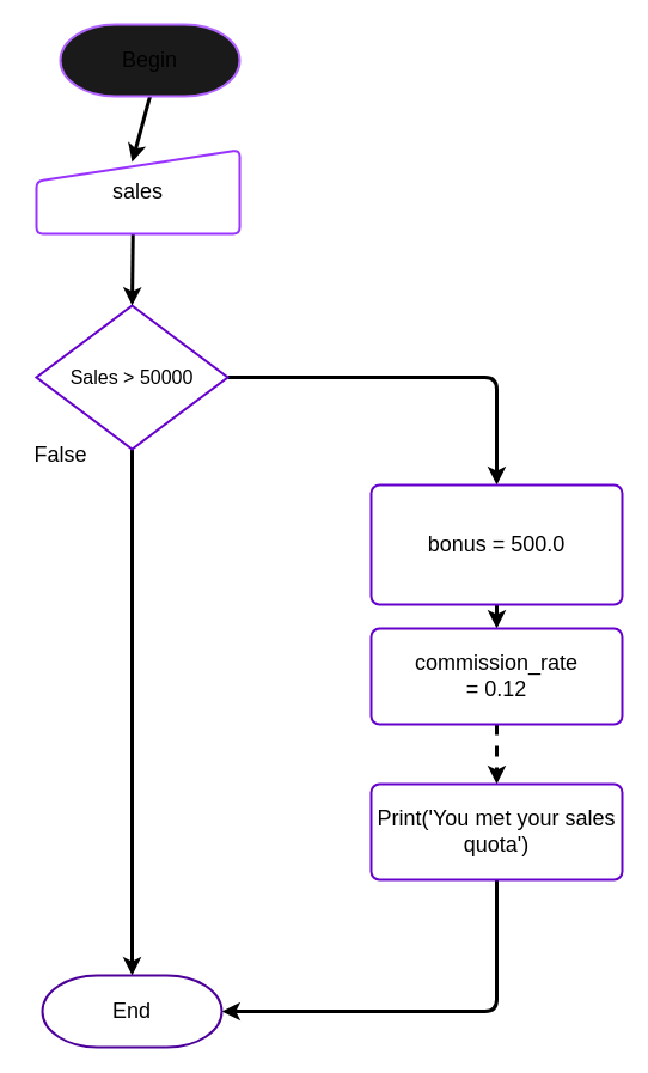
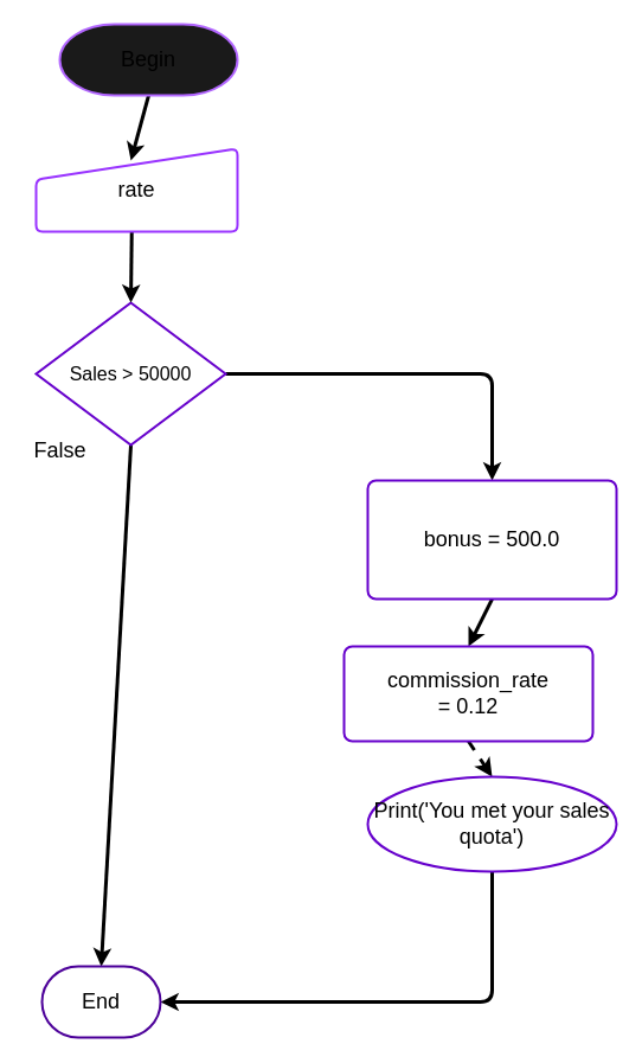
  <mxCell id="0" />
  <mxCell id="1" parent="0" />
  <mxCell id="2" style="edgeStyle=none;html=1;exitX=0.5;exitY=1;exitDx=0;exitDy=0;exitPerimeter=0;fontSize=18;strokeWidth=3;" edge="1" parent="1" source="3"><mxGeometry relative="1" as="geometry"><mxPoint x="110" y="135" as="targetPoint" /></mxGeometry></mxCell>
  <mxCell id="3" value="&lt;font style=&quot;font-size: 18px&quot;&gt;Begin&lt;/font&gt;" style="strokeWidth=2;html=1;shape=mxgraph.flowchart.terminator;whiteSpace=wrap;fillColor=#1A1A1A;strokeColor=#B266FF;" vertex="1" parent="1"><mxGeometry x="50" y="20" width="150" height="60" as="geometry" /></mxCell>
  <mxCell id="4" style="edgeStyle=none;html=1;exitX=0.5;exitY=1;exitDx=0;exitDy=0;exitPerimeter=0;entryX=0.5;entryY=0;entryDx=0;entryDy=0;entryPerimeter=0;fontSize=18;strokeWidth=3;" edge="1" parent="1" source="6" target="13"><mxGeometry relative="1" as="geometry" /></mxCell>
  <mxCell id="5" style="edgeStyle=none;html=1;exitX=1;exitY=0.5;exitDx=0;exitDy=0;exitPerimeter=0;entryX=0.5;entryY=0;entryDx=0;entryDy=0;fontSize=18;strokeWidth=3;" edge="1" parent="1" source="6" target="8"><mxGeometry relative="1" as="geometry"><Array as="points"><mxPoint x="415" y="315" /></Array></mxGeometry></mxCell>
  <mxCell id="6" value="&lt;font size=&quot;3&quot;&gt;Sales &amp;gt; 50000&lt;/font&gt;" style="strokeWidth=2;html=1;shape=mxgraph.flowchart.decision;whiteSpace=wrap;strokeColor=#6600CC;" vertex="1" parent="1"><mxGeometry x="30" y="255" width="160" height="120" as="geometry" /></mxCell>
  <mxCell id="7" style="edgeStyle=none;html=1;exitX=0.5;exitY=1;exitDx=0;exitDy=0;entryX=0.5;entryY=0;entryDx=0;entryDy=0;fontSize=18;strokeWidth=3;" edge="1" parent="1" source="8" target="10"><mxGeometry relative="1" as="geometry" /></mxCell>
  <mxCell id="8" value="bonus = 500.0" style="rounded=1;whiteSpace=wrap;html=1;absoluteArcSize=1;arcSize=14;strokeWidth=2;fontSize=18;strokeColor=#6600CC;" vertex="1" parent="1"><mxGeometry x="310" y="405" width="210" height="100" as="geometry" /></mxCell>
  <mxCell id="9" style="edgeStyle=none;html=1;exitX=0.5;exitY=1;exitDx=0;exitDy=0;entryX=0.5;entryY=0;entryDx=0;entryDy=0;fontSize=18;strokeWidth=3;dashed=1;" edge="1" parent="1" source="10" target="12"><mxGeometry relative="1" as="geometry" /></mxCell>
- <mxCell id="10" value="commission_rate&lt;br&gt;= 0.12" style="rounded=1;whiteSpace=wrap;html=1;absoluteArcSize=1;arcSize=14;strokeWidth=2;fontSize=18;strokeColor=#6600CC;" vertex="1" parent="1"><mxGeometry x="310" y="525" width="210" height="80" as="geometry" /></mxCell>
+ <mxCell id="10" value="commission_rate&lt;br&gt;= 0.12" style="rounded=1;whiteSpace=wrap;html=1;absoluteArcSize=1;arcSize=14;strokeWidth=2;fontSize=18;strokeColor=#6600CC;" vertex="1" parent="1"><mxGeometry x="290" y="545" width="210" height="80" as="geometry" /></mxCell>
  <mxCell id="11" style="edgeStyle=none;html=1;exitX=0.5;exitY=1;exitDx=0;exitDy=0;fontSize=18;entryX=1;entryY=0.5;entryDx=0;entryDy=0;entryPerimeter=0;strokeWidth=3;" edge="1" parent="1" source="12" target="13"><mxGeometry relative="1" as="geometry"><mxPoint x="330" y="815" as="targetPoint" /><Array as="points"><mxPoint x="415" y="845" /></Array></mxGeometry></mxCell>
- <mxCell id="12" value="Print('You met your sales quota')" style="rounded=1;whiteSpace=wrap;html=1;absoluteArcSize=1;arcSize=14;strokeWidth=2;fontSize=18;strokeColor=#6600CC;" vertex="1" parent="1"><mxGeometry x="310" y="655" width="210" height="80" as="geometry" /></mxCell>
- <mxCell id="13" value="&lt;font style=&quot;font-size: 18px&quot;&gt;End&lt;/font&gt;" style="strokeWidth=2;html=1;shape=mxgraph.flowchart.terminator;whiteSpace=wrap;strokeColor=#4C0099;" vertex="1" parent="1"><mxGeometry x="35" y="815" width="150" height="60" as="geometry" /></mxCell>
+ <mxCell id="12" value="Print('You met your sales quota')" style="ellipse;whiteSpace=wrap;html=1;absoluteArcSize=1;arcSize=14;strokeWidth=2;fontSize=18;strokeColor=#6600CC;" vertex="1" parent="1"><mxGeometry x="310" y="655" width="210" height="80" as="geometry" /></mxCell>
+ <mxCell id="13" value="&lt;font style=&quot;font-size: 18px&quot;&gt;End&lt;/font&gt;" style="strokeWidth=2;html=1;shape=mxgraph.flowchart.terminator;whiteSpace=wrap;strokeColor=#4C0099;" vertex="1" parent="1"><mxGeometry x="35" y="815" width="100" height="60" as="geometry" /></mxCell>
  <mxCell id="14" value="False" style="text;html=1;resizable=0;autosize=1;align=center;verticalAlign=middle;points=[];fillColor=none;strokeColor=none;rounded=0;fontSize=18;" vertex="1" parent="1"><mxGeometry x="20" y="365" width="60" height="30" as="geometry" /></mxCell>
  <mxCell id="15" style="edgeStyle=none;html=1;exitX=0.475;exitY=0.993;exitDx=0;exitDy=0;entryX=0.5;entryY=0;entryDx=0;entryDy=0;entryPerimeter=0;fontSize=18;exitPerimeter=0;strokeWidth=3;" edge="1" parent="1" source="16" target="6"><mxGeometry relative="1" as="geometry" /></mxCell>
- <mxCell id="16" value="sales" style="html=1;strokeWidth=2;shape=manualInput;whiteSpace=wrap;rounded=1;size=26;arcSize=11;fontSize=18;strokeColor=#9933FF;" vertex="1" parent="1"><mxGeometry x="30" y="125" width="170" height="70" as="geometry" /></mxCell>
+ <mxCell id="16" value="rate" style="html=1;strokeWidth=2;shape=manualInput;whiteSpace=wrap;rounded=1;size=26;arcSize=11;fontSize=18;strokeColor=#9933FF;" vertex="1" parent="1"><mxGeometry x="30" y="125" width="170" height="70" as="geometry" /></mxCell>
